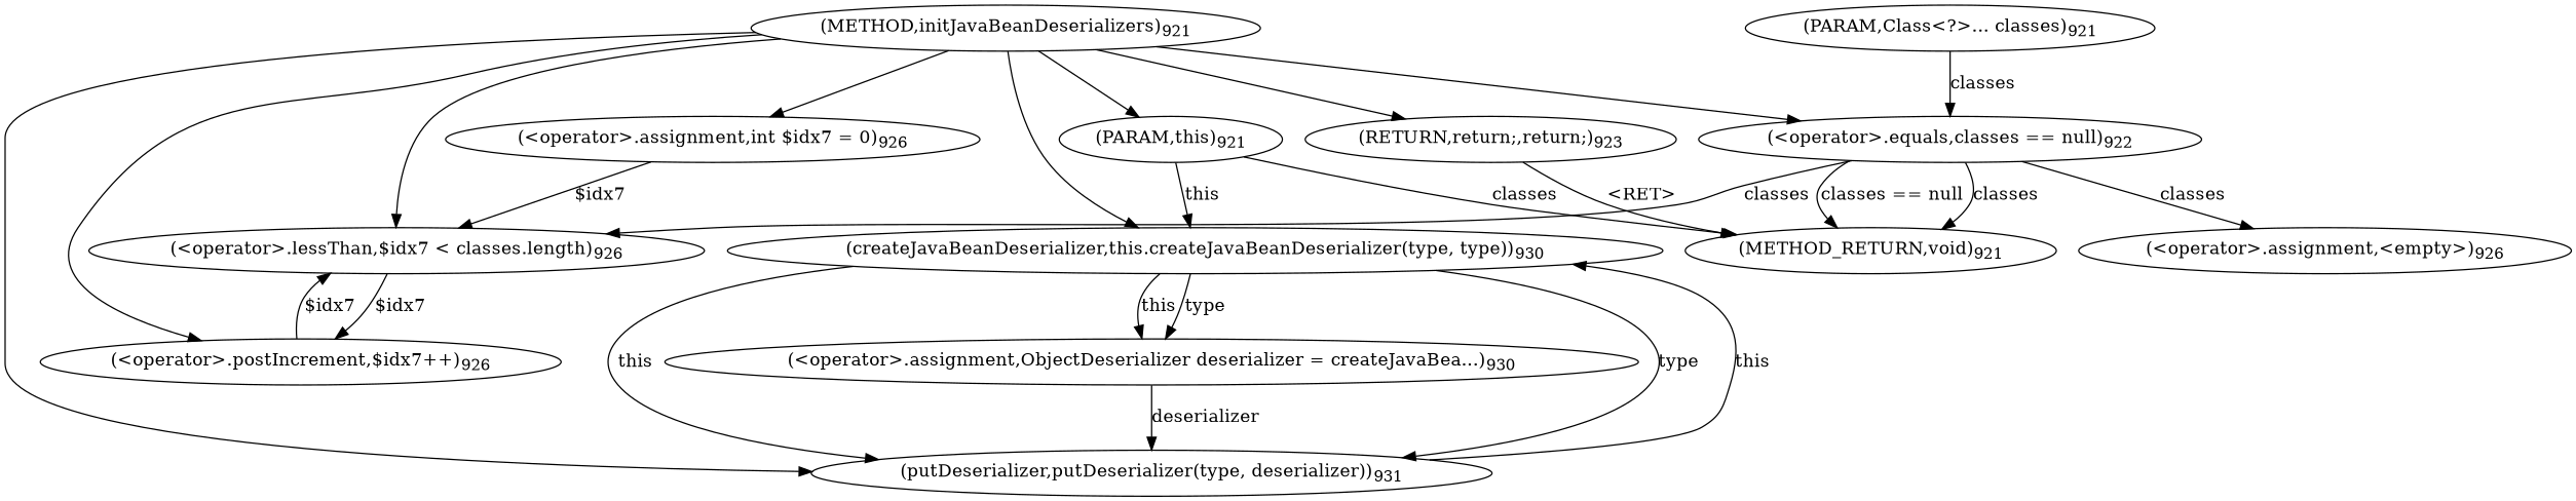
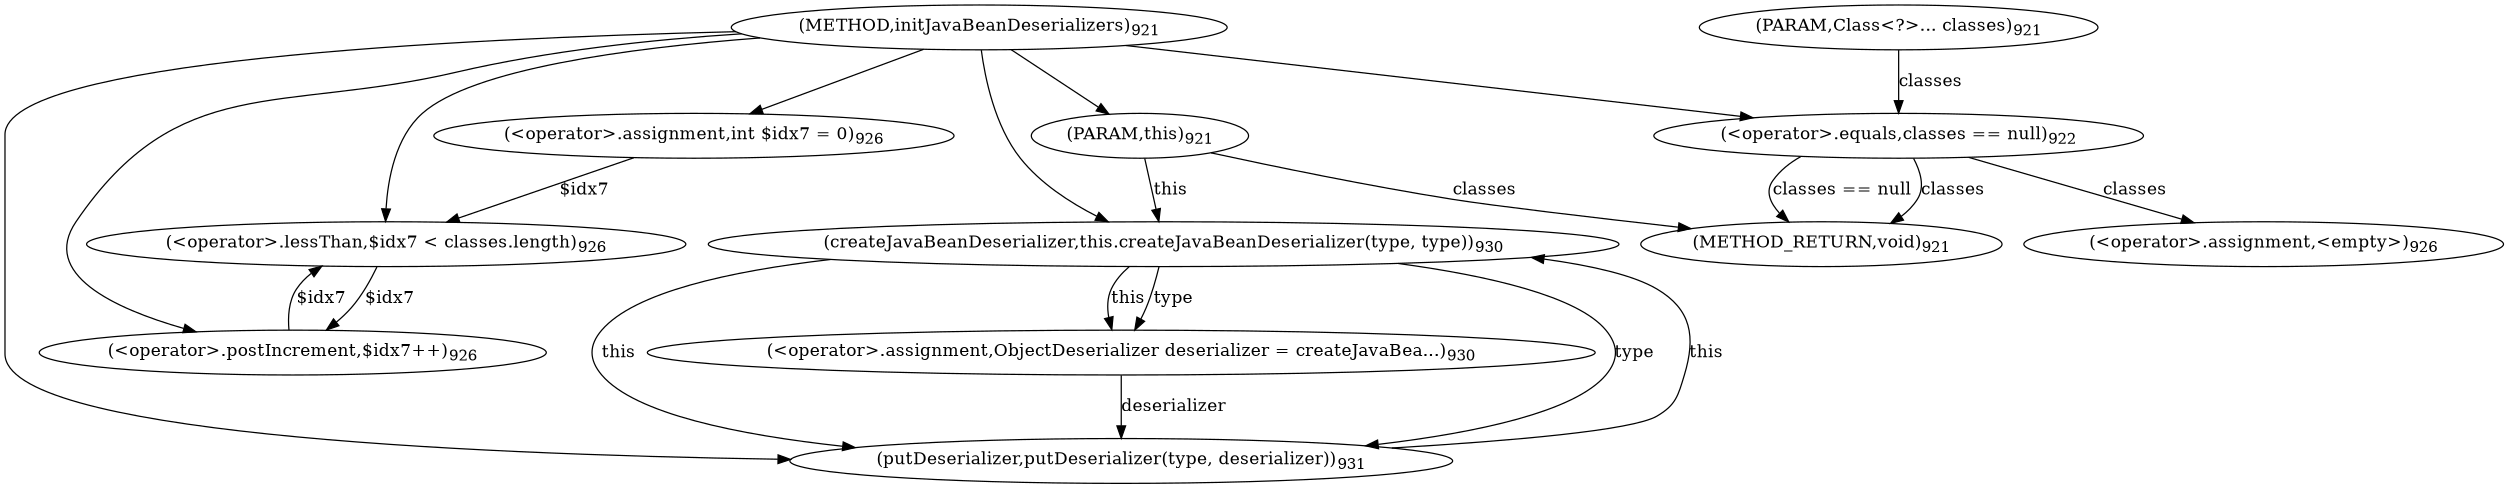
  digraph {
    n1 [label=<(METHOD,initJavaBeanDeserializers)<SUB>921</SUB>>]
    n2 [label=<(PARAM,this)<SUB>921</SUB>>]
    n3 [label=<(&lt;operator&gt;.equals,classes == null)<SUB>922</SUB>>]
    n4 [label=<(&lt;operator&gt;.assignment,int $idx7 = 0)<SUB>926</SUB>>]
    n5 [label=<(&lt;operator&gt;.lessThan,$idx7 &lt; classes.length)<SUB>926</SUB>>]
    n6 [label=<(&lt;operator&gt;.postIncrement,$idx7++)<SUB>926</SUB>>]
-   n7 [label=<(RETURN,return;,return;)<SUB>923</SUB>>]
    n8 [label=<(putDeserializer,putDeserializer(type, deserializer))<SUB>931</SUB>>]
    n9 [label=<(createJavaBeanDeserializer,this.createJavaBeanDeserializer(type, type))<SUB>930</SUB>>]
    n10 [label=<(METHOD_RETURN,void)<SUB>921</SUB>>]
    n11 [label=<(PARAM,Class&lt;?&gt;... classes)<SUB>921</SUB>>]
    n12 [label=<(&lt;operator&gt;.assignment,&lt;empty&gt;)<SUB>926</SUB>>]
    n13 [label=<(&lt;operator&gt;.assignment,ObjectDeserializer deserializer = createJavaBea...)<SUB>930</SUB>>]
    n1 -> n2
    n1 -> n3
    n1 -> n4
    n1 -> n5
    n1 -> n6
-   n1 -> n7
    n1 -> n8
    n1 -> n9
    n2 -> n9 [label=this]
    n2 -> n10 [label=classes]
-   n3 -> n5 [label=classes]
    n3 -> n10 [label=classes]
    n3 -> n10 [label="classes == null"]
    n3 -> n12 [label=classes]
    n4 -> n5 [label="$idx7"]
    n5 -> n6 [label="$idx7"]
    n6 -> n5 [label="$idx7"]
-   n7 -> n10 [label="&lt;RET&gt;"]
    n8 -> n9 [label=this]
    n9 -> n8 [label=this]
    n9 -> n8 [label=type]
    n9 -> n13 [label=this]
    n9 -> n13 [label=type]
    n11 -> n3 [label=classes]
    n13 -> n8 [label=deserializer]
  }
